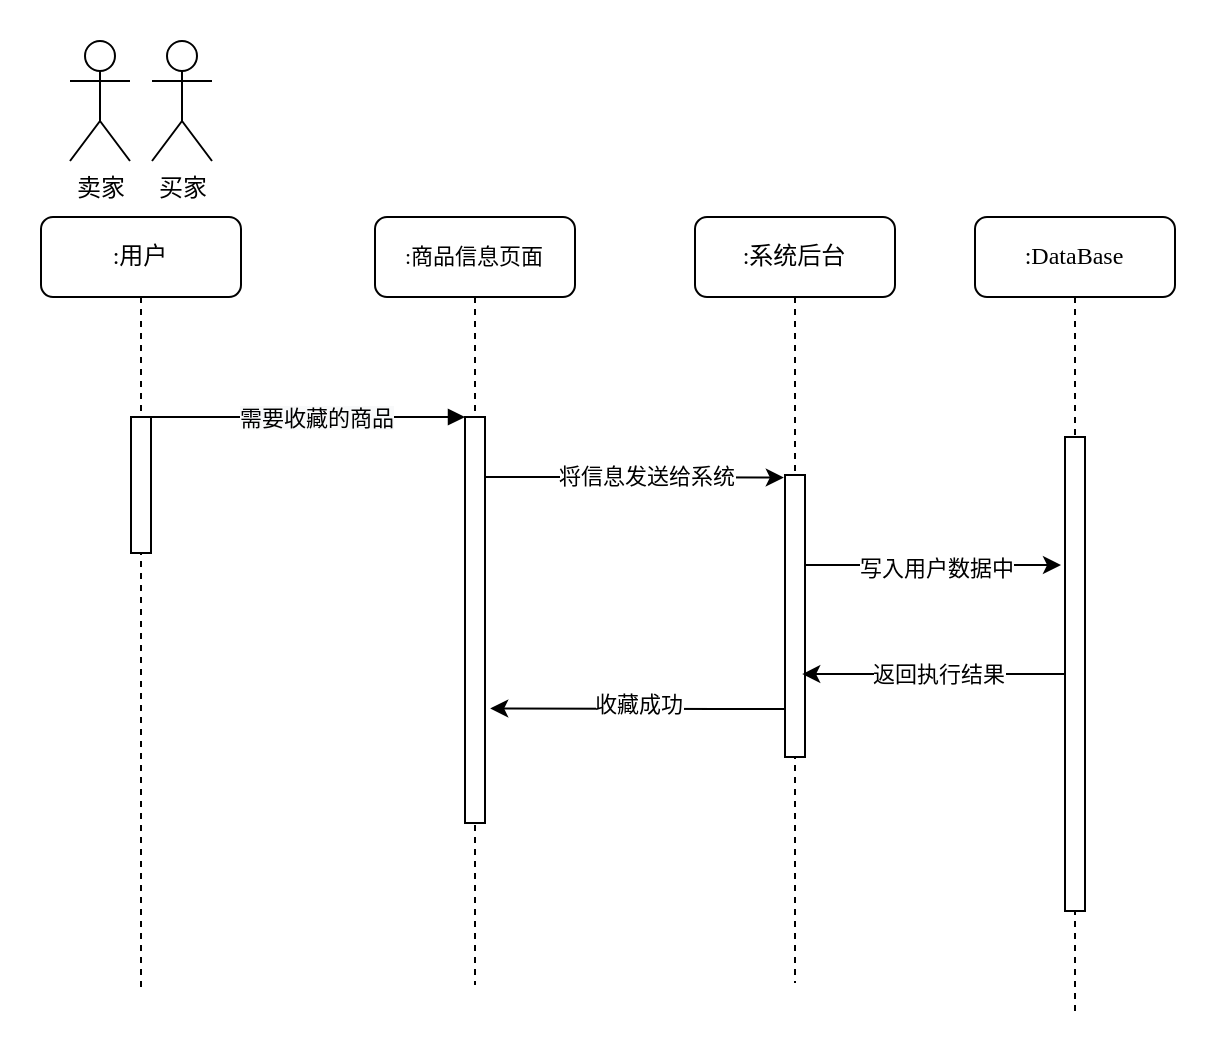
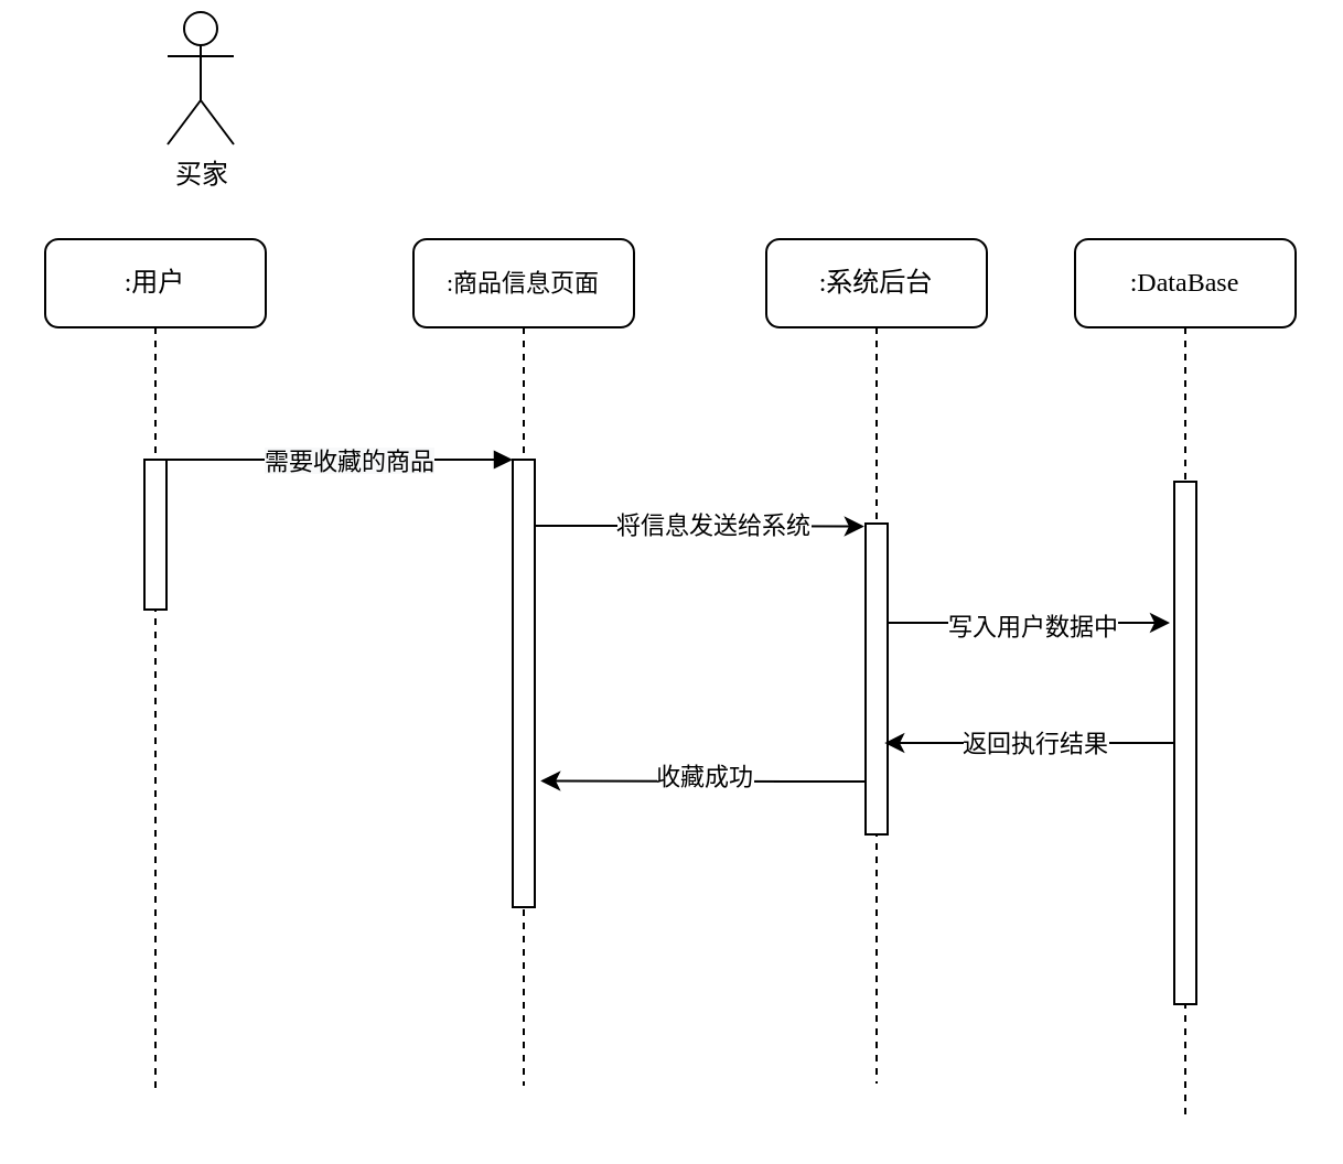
  <mxCell id="0" />
  <mxCell id="1" parent="0" />
  <mxCell id="2" value="&lt;font style=&quot;font-size: 11px ; line-height: 1.2&quot;&gt;:商品信息页面&lt;/font&gt;" style="shape=umlLifeline;perimeter=lifelinePerimeter;whiteSpace=wrap;html=1;container=1;collapsible=0;recursiveResize=0;outlineConnect=0;rounded=1;shadow=0;comic=0;labelBackgroundColor=none;strokeWidth=1;fontFamily=Verdana;fontSize=12;align=center;" vertex="1" parent="1"><mxGeometry x="187" y="108" width="100" height="384" as="geometry" /></mxCell>
  <mxCell id="3" value="" style="html=1;points=[];perimeter=orthogonalPerimeter;rounded=0;shadow=0;comic=0;labelBackgroundColor=none;strokeWidth=1;fontFamily=Verdana;fontSize=12;align=center;" vertex="1" parent="2"><mxGeometry x="45" y="100" width="10" height="203" as="geometry" /></mxCell>
  <mxCell id="4" value=":系统后台" style="shape=umlLifeline;perimeter=lifelinePerimeter;whiteSpace=wrap;html=1;container=1;collapsible=0;recursiveResize=0;outlineConnect=0;rounded=1;shadow=0;comic=0;labelBackgroundColor=none;strokeWidth=1;fontFamily=Verdana;fontSize=12;align=center;" vertex="1" parent="1"><mxGeometry x="347" y="108" width="100" height="383" as="geometry" /></mxCell>
  <mxCell id="5" value="" style="html=1;points=[];perimeter=orthogonalPerimeter;rounded=0;shadow=0;comic=0;labelBackgroundColor=none;strokeWidth=1;fontFamily=Verdana;fontSize=12;align=center;" vertex="1" parent="4"><mxGeometry x="45" y="129" width="10" height="141" as="geometry" /></mxCell>
  <mxCell id="6" value=":DataBase" style="shape=umlLifeline;perimeter=lifelinePerimeter;whiteSpace=wrap;html=1;container=1;collapsible=0;recursiveResize=0;outlineConnect=0;rounded=1;shadow=0;comic=0;labelBackgroundColor=none;strokeWidth=1;fontFamily=Verdana;fontSize=12;align=center;" vertex="1" parent="1"><mxGeometry x="487" y="108" width="100" height="398" as="geometry" /></mxCell>
  <mxCell id="7" value="" style="html=1;points=[];perimeter=orthogonalPerimeter;rounded=0;shadow=0;comic=0;labelBackgroundColor=none;strokeWidth=1;fontFamily=Verdana;fontSize=12;align=center;" vertex="1" parent="6"><mxGeometry x="45" y="110" width="10" height="237" as="geometry" /></mxCell>
  <mxCell id="8" value=":用户" style="shape=umlLifeline;perimeter=lifelinePerimeter;whiteSpace=wrap;html=1;container=1;collapsible=0;recursiveResize=0;outlineConnect=0;rounded=1;shadow=0;comic=0;labelBackgroundColor=none;strokeWidth=1;fontFamily=Verdana;fontSize=12;align=center;" vertex="1" parent="1"><mxGeometry x="20" y="108" width="100" height="387" as="geometry" /></mxCell>
  <mxCell id="9" value="" style="html=1;points=[];perimeter=orthogonalPerimeter;rounded=0;shadow=0;comic=0;labelBackgroundColor=none;strokeWidth=1;fontFamily=Verdana;fontSize=12;align=center;" vertex="1" parent="8"><mxGeometry x="45" y="100" width="10" height="68" as="geometry" /></mxCell>
  <mxCell id="10" value="" style="html=1;verticalAlign=bottom;endArrow=block;entryX=0;entryY=0;labelBackgroundColor=none;fontFamily=Verdana;fontSize=12;edgeStyle=elbowEdgeStyle;elbow=vertical;" edge="1" parent="1" source="9" target="3"><mxGeometry x="-0.031" y="-57" relative="1" as="geometry"><mxPoint x="167" y="218" as="sourcePoint" /><mxPoint as="offset" /></mxGeometry></mxCell>
  <mxCell id="11" value="&lt;font face=&quot;verdana&quot;&gt;&lt;span style=&quot;background-color: rgb(248 , 249 , 250)&quot;&gt;需要收藏的商品&lt;/span&gt;&lt;/font&gt;" style="edgeLabel;html=1;align=center;verticalAlign=middle;resizable=0;points=[];" vertex="1" connectable="0" parent="10"><mxGeometry x="-0.185" y="-2" relative="1" as="geometry"><mxPoint x="18" y="-2" as="offset" /></mxGeometry></mxCell>
- <mxCell id="12" value="卖家" style="shape=umlActor;verticalLabelPosition=bottom;verticalAlign=top;html=1;outlineConnect=0;" vertex="1" parent="1"><mxGeometry x="34.5" y="20" width="30" height="60" as="geometry" /></mxCell>
  <mxCell id="13" style="edgeStyle=orthogonalEdgeStyle;rounded=0;orthogonalLoop=1;jettySize=auto;html=1;entryX=-0.059;entryY=0.009;entryDx=0;entryDy=0;entryPerimeter=0;" edge="1" parent="1" source="3" target="5"><mxGeometry relative="1" as="geometry"><Array as="points"><mxPoint x="275" y="238" /><mxPoint x="275" y="238" /></Array></mxGeometry></mxCell>
  <mxCell id="14" value="将信息发送给系统" style="edgeLabel;html=1;align=center;verticalAlign=middle;resizable=0;points=[];" vertex="1" connectable="0" parent="13"><mxGeometry x="0.077" y="1" relative="1" as="geometry"><mxPoint as="offset" /></mxGeometry></mxCell>
  <mxCell id="15" style="edgeStyle=orthogonalEdgeStyle;rounded=0;orthogonalLoop=1;jettySize=auto;html=1;" edge="1" parent="1" source="5"><mxGeometry relative="1" as="geometry"><mxPoint x="530" y="282" as="targetPoint" /><Array as="points"><mxPoint x="433" y="282" /><mxPoint x="433" y="282" /></Array></mxGeometry></mxCell>
  <mxCell id="16" value="写入用户数据中" style="edgeLabel;html=1;align=center;verticalAlign=middle;resizable=0;points=[];" vertex="1" connectable="0" parent="15"><mxGeometry x="-0.254" y="-1" relative="1" as="geometry"><mxPoint x="17" as="offset" /></mxGeometry></mxCell>
- <mxCell id="17" value="买家" style="shape=umlActor;verticalLabelPosition=bottom;verticalAlign=top;html=1;outlineConnect=0;" vertex="1" parent="1"><mxGeometry x="75.5" y="20" width="30" height="60" as="geometry" /></mxCell>
+ <mxCell id="17" value="买家" style="shape=umlActor;verticalLabelPosition=bottom;verticalAlign=top;html=1;outlineConnect=0;" vertex="1" parent="1"><mxGeometry x="75.5" y="5" width="30" height="60" as="geometry" /></mxCell>
  <mxCell id="18" style="edgeStyle=orthogonalEdgeStyle;rounded=0;orthogonalLoop=1;jettySize=auto;html=1;entryX=0.86;entryY=0.706;entryDx=0;entryDy=0;entryPerimeter=0;" edge="1" parent="1" source="7" target="5"><mxGeometry relative="1" as="geometry" /></mxCell>
  <mxCell id="19" value="返回执行结果" style="edgeLabel;html=1;align=center;verticalAlign=middle;resizable=0;points=[];" vertex="1" connectable="0" parent="18"><mxGeometry x="0.279" y="1" relative="1" as="geometry"><mxPoint x="20" y="-1" as="offset" /></mxGeometry></mxCell>
  <mxCell id="20" style="edgeStyle=orthogonalEdgeStyle;rounded=0;orthogonalLoop=1;jettySize=auto;html=1;entryX=1.26;entryY=0.718;entryDx=0;entryDy=0;entryPerimeter=0;" edge="1" parent="1" source="5" target="3"><mxGeometry relative="1" as="geometry"><Array as="points"><mxPoint x="358" y="354" /><mxPoint x="358" y="354" /></Array></mxGeometry></mxCell>
  <mxCell id="21" value="收藏成功" style="edgeLabel;html=1;align=center;verticalAlign=middle;resizable=0;points=[];" vertex="1" connectable="0" parent="20"><mxGeometry x="0.194" relative="1" as="geometry"><mxPoint x="14" y="-2" as="offset" /></mxGeometry></mxCell>
